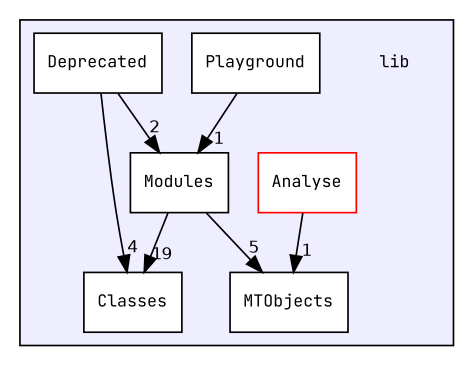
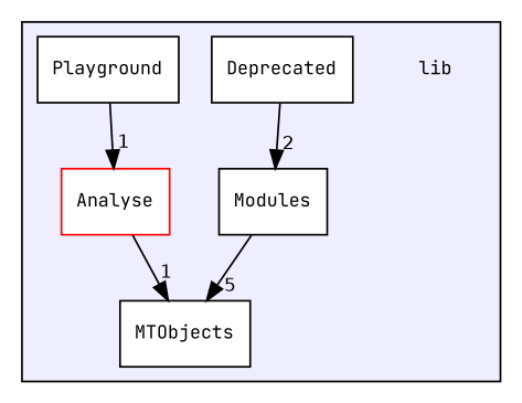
  digraph {
    compound=true
    fontname="JetBrains Mono"
    node [fontname="JetBrains Mono" fontsize=10 shape=box fillcolor=white style=filled]
    edge [fontname="JetBrains Mono" headlabel=1 labeldistance=1.5 labelfontname=Helvetica labelfontsize=10]
    n1 [label=lib shape=plaintext fillcolor="" style=""]
    n2 [color=red label=Analyse]
-   n3 [label=Classes]
    n4 [label=Deprecated]
    n5 [label=Modules]
    n6 [label=MTObjects]
    n7 [label=Playground]
    subgraph cluster_1 {
      bgcolor="#eeeeff"
      pencolor=black
      n1
      n2
-     n3
      n4
      n5
      n6
      n7
    }
    n2 -> n6
-   n4 -> n3 [headlabel=4]
    n4 -> n5 [headlabel=2]
-   n5 -> n3 [headlabel=19]
    n5 -> n6 [headlabel=5]
-   n7 -> n5
+   n7 -> n2
  }
